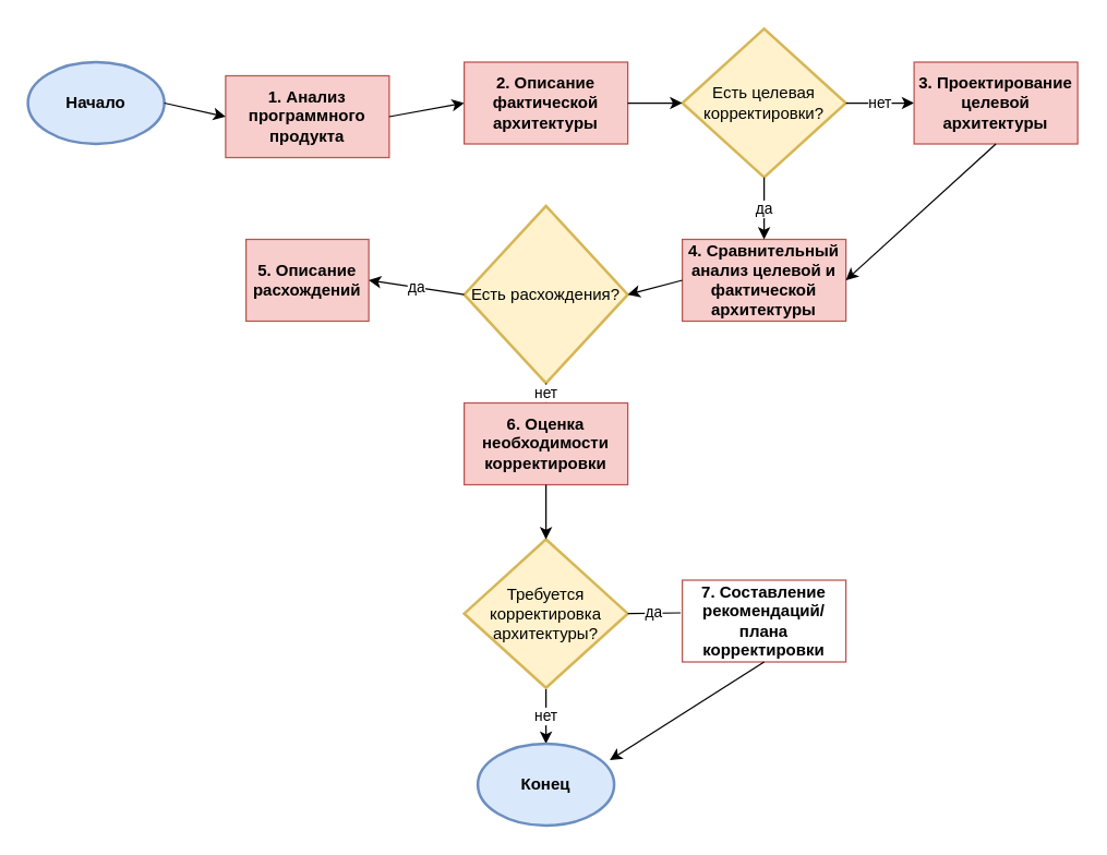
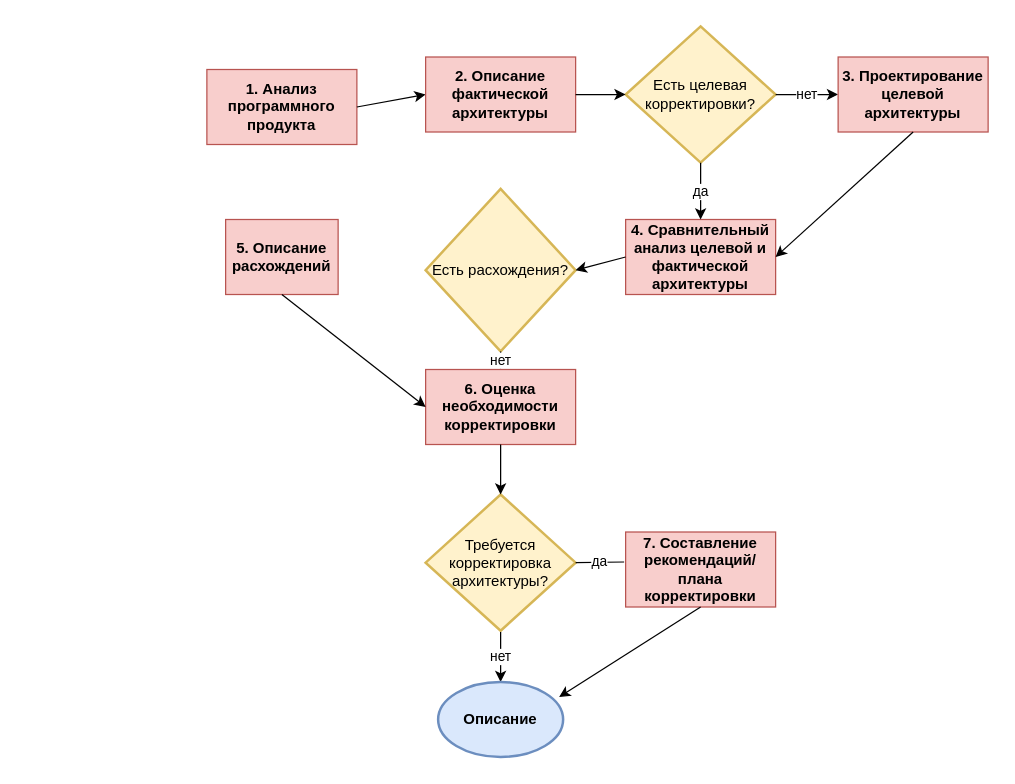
  <mxCell id="0" />
  <mxCell id="1" parent="0" />
- <mxCell id="2" value="&lt;b&gt;Начало&lt;/b&gt;" style="strokeWidth=2;html=1;shape=mxgraph.flowchart.start_1;whiteSpace=wrap;fillColor=#dae8fc;strokeColor=#6c8ebf;" vertex="1" parent="1"><mxGeometry x="20" y="45" width="100" height="60" as="geometry" /></mxCell>
  <mxCell id="3" value="&lt;b&gt;1. Анализ программного продукта&lt;/b&gt;" style="rounded=0;whiteSpace=wrap;html=1;fillColor=#f8cecc;strokeColor=#b85450;" vertex="1" parent="1"><mxGeometry x="165" y="55" width="120" height="60" as="geometry" /></mxCell>
- <mxCell id="4" value="" style="endArrow=classic;html=1;rounded=0;exitX=1;exitY=0.5;exitDx=0;exitDy=0;exitPerimeter=0;entryX=0;entryY=0.5;entryDx=0;entryDy=0;" edge="1" parent="1" source="2" target="3"><mxGeometry width="50" height="50" relative="1" as="geometry"><mxPoint x="140" y="105" as="sourcePoint" /><mxPoint x="190" y="55" as="targetPoint" /></mxGeometry></mxCell>
  <mxCell id="5" value="" style="endArrow=classic;html=1;rounded=0;exitX=1;exitY=0.5;exitDx=0;exitDy=0;" edge="1" parent="1" source="3"><mxGeometry width="50" height="50" relative="1" as="geometry"><mxPoint x="380" y="115" as="sourcePoint" /><mxPoint x="340" y="75" as="targetPoint" /></mxGeometry></mxCell>
  <mxCell id="6" value="&lt;b&gt;2. Описание фактической архитектуры&lt;/b&gt;" style="rounded=0;whiteSpace=wrap;html=1;fillColor=#f8cecc;strokeColor=#b85450;" vertex="1" parent="1"><mxGeometry x="340" y="45" width="120" height="60" as="geometry" /></mxCell>
  <mxCell id="7" value="Есть целевая корректировки?" style="strokeWidth=2;html=1;shape=mxgraph.flowchart.decision;whiteSpace=wrap;fillColor=#fff2cc;strokeColor=#d6b656;" vertex="1" parent="1"><mxGeometry x="500" y="20.5" width="120" height="109" as="geometry" /></mxCell>
  <mxCell id="8" value="" style="endArrow=classic;html=1;rounded=0;exitX=1;exitY=0.5;exitDx=0;exitDy=0;entryX=0;entryY=0.5;entryDx=0;entryDy=0;entryPerimeter=0;" edge="1" parent="1" source="6" target="7"><mxGeometry width="50" height="50" relative="1" as="geometry"><mxPoint x="480" y="185" as="sourcePoint" /><mxPoint x="530" y="135" as="targetPoint" /></mxGeometry></mxCell>
  <mxCell id="9" value="нет" style="endArrow=classic;html=1;rounded=0;exitX=1;exitY=0.5;exitDx=0;exitDy=0;exitPerimeter=0;" edge="1" parent="1" source="7"><mxGeometry width="50" height="50" relative="1" as="geometry"><mxPoint x="660" y="75" as="sourcePoint" /><mxPoint x="670" y="75" as="targetPoint" /></mxGeometry></mxCell>
  <mxCell id="10" value="&lt;b&gt;3. Проектирование целевой архитектуры&lt;/b&gt;" style="rounded=0;whiteSpace=wrap;html=1;fillColor=#f8cecc;strokeColor=#b85450;" vertex="1" parent="1"><mxGeometry x="670" y="45" width="120" height="60" as="geometry" /></mxCell>
  <mxCell id="11" value="&lt;b&gt;4. Сравнительный анализ целевой и фактической архитектуры&lt;/b&gt;" style="rounded=0;whiteSpace=wrap;html=1;fillColor=#f8cecc;strokeColor=#b85450;" vertex="1" parent="1"><mxGeometry x="500" y="175" width="120" height="60" as="geometry" /></mxCell>
  <mxCell id="12" value="да" style="endArrow=classic;html=1;rounded=0;exitX=0.5;exitY=1;exitDx=0;exitDy=0;exitPerimeter=0;entryX=0.5;entryY=0;entryDx=0;entryDy=0;" edge="1" parent="1" source="7" target="11"><mxGeometry width="50" height="50" relative="1" as="geometry"><mxPoint x="570" y="185" as="sourcePoint" /><mxPoint x="620" y="135" as="targetPoint" /></mxGeometry></mxCell>
  <mxCell id="13" value="Есть расхождения?" style="strokeWidth=2;html=1;shape=mxgraph.flowchart.decision;whiteSpace=wrap;fillColor=#fff2cc;strokeColor=#d6b656;" vertex="1" parent="1"><mxGeometry x="340" y="150.5" width="120" height="130" as="geometry" /></mxCell>
  <mxCell id="14" value="" style="endArrow=classic;html=1;rounded=0;exitX=0;exitY=0.5;exitDx=0;exitDy=0;entryX=1;entryY=0.5;entryDx=0;entryDy=0;entryPerimeter=0;" edge="1" parent="1" source="11" target="13"><mxGeometry width="50" height="50" relative="1" as="geometry"><mxPoint x="410" y="325" as="sourcePoint" /><mxPoint x="460" y="275" as="targetPoint" /></mxGeometry></mxCell>
  <mxCell id="15" value="нет" style="endArrow=classic;html=1;rounded=0;exitX=0.5;exitY=1;exitDx=0;exitDy=0;exitPerimeter=0;" edge="1" parent="1" source="13"><mxGeometry width="50" height="50" relative="1" as="geometry"><mxPoint x="340" y="435" as="sourcePoint" /><mxPoint x="400" y="295" as="targetPoint" /></mxGeometry></mxCell>
  <mxCell id="16" value="&lt;b&gt;5. Описание расхождений&lt;/b&gt;" style="rounded=0;whiteSpace=wrap;html=1;fillColor=#f8cecc;strokeColor=#b85450;" vertex="1" parent="1"><mxGeometry x="180" y="175" width="90" height="60" as="geometry" /></mxCell>
- <mxCell id="17" value="да" style="endArrow=classic;html=1;rounded=0;exitX=0;exitY=0.5;exitDx=0;exitDy=0;exitPerimeter=0;entryX=1;entryY=0.5;entryDx=0;entryDy=0;" edge="1" parent="1" source="13" target="16"><mxGeometry width="50" height="50" relative="1" as="geometry"><mxPoint x="220" y="345" as="sourcePoint" /><mxPoint x="270" y="295" as="targetPoint" /></mxGeometry></mxCell>
  <mxCell id="18" value="" style="endArrow=classic;html=1;rounded=0;exitX=0.5;exitY=1;exitDx=0;exitDy=0;entryX=1;entryY=0.5;entryDx=0;entryDy=0;" edge="1" parent="1" source="10" target="11"><mxGeometry width="50" height="50" relative="1" as="geometry"><mxPoint x="680" y="225" as="sourcePoint" /><mxPoint x="730" y="175" as="targetPoint" /></mxGeometry></mxCell>
  <mxCell id="19" value="Требуется корректировка архитектуры?" style="strokeWidth=2;html=1;shape=mxgraph.flowchart.decision;whiteSpace=wrap;fillColor=#fff2cc;strokeColor=#d6b656;" vertex="1" parent="1"><mxGeometry x="340" y="395" width="120" height="109" as="geometry" /></mxCell>
- <mxCell id="20" value="&lt;b&gt;7. Составление рекомендаций/плана корректировки&lt;/b&gt;" style="rounded=0;whiteSpace=wrap;html=1;fillColor=#ffffff;strokeColor=#b85450;" vertex="1" parent="1"><mxGeometry x="500" y="425" width="120" height="60" as="geometry" /></mxCell>
+ <mxCell id="20" value="&lt;b&gt;7. Составление рекомендаций/плана корректировки&lt;/b&gt;" style="rounded=0;whiteSpace=wrap;html=1;fillColor=#f8cecc;strokeColor=#b85450;" vertex="1" parent="1"><mxGeometry x="500" y="425" width="120" height="60" as="geometry" /></mxCell>
  <mxCell id="21" value="да" style="endArrow=none;html=1;rounded=0;exitX=1;exitY=0.5;exitDx=0;exitDy=0;exitPerimeter=0;entryX=-0.01;entryY=0.4;entryDx=0;entryDy=0;entryPerimeter=0;" edge="1" parent="1" source="19" target="20"><mxGeometry width="50" height="50" relative="1" as="geometry"><mxPoint x="440" y="535" as="sourcePoint" /><mxPoint x="490" y="485" as="targetPoint" /></mxGeometry></mxCell>
  <mxCell id="22" value="нет" style="endArrow=classic;html=1;rounded=0;" edge="1" parent="1"><mxGeometry width="50" height="50" relative="1" as="geometry"><mxPoint x="400" y="505" as="sourcePoint" /><mxPoint x="400" y="545" as="targetPoint" /></mxGeometry></mxCell>
- <mxCell id="23" value="&lt;b&gt;Конец&lt;/b&gt;" style="strokeWidth=2;html=1;shape=mxgraph.flowchart.start_1;whiteSpace=wrap;fillColor=#dae8fc;strokeColor=#6c8ebf;" vertex="1" parent="1"><mxGeometry x="350" y="545" width="100" height="60" as="geometry" /></mxCell>
+ <mxCell id="23" value="&lt;b&gt;Описание&lt;/b&gt;" style="strokeWidth=2;html=1;shape=mxgraph.flowchart.start_1;whiteSpace=wrap;fillColor=#dae8fc;strokeColor=#6c8ebf;" vertex="1" parent="1"><mxGeometry x="350" y="545" width="100" height="60" as="geometry" /></mxCell>
  <mxCell id="24" value="" style="endArrow=classic;html=1;rounded=0;exitX=0.5;exitY=1;exitDx=0;exitDy=0;entryX=0.968;entryY=0.2;entryDx=0;entryDy=0;entryPerimeter=0;" edge="1" parent="1" source="20" target="23"><mxGeometry width="50" height="50" relative="1" as="geometry"><mxPoint x="510" y="615" as="sourcePoint" /><mxPoint x="560" y="565" as="targetPoint" /></mxGeometry></mxCell>
  <mxCell id="25" value="&lt;b&gt;6. Оценка необходимости корректировки&lt;/b&gt;" style="rounded=0;whiteSpace=wrap;html=1;fillColor=#f8cecc;strokeColor=#b85450;" vertex="1" parent="1"><mxGeometry x="340" y="295" width="120" height="60" as="geometry" /></mxCell>
  <mxCell id="26" value="" style="endArrow=classic;html=1;rounded=0;exitX=0.5;exitY=1;exitDx=0;exitDy=0;entryX=0.5;entryY=0;entryDx=0;entryDy=0;entryPerimeter=0;" edge="1" parent="1" source="25" target="19"><mxGeometry width="50" height="50" relative="1" as="geometry"><mxPoint x="310" y="435" as="sourcePoint" /><mxPoint x="360" y="385" as="targetPoint" /></mxGeometry></mxCell>
+ <mxCell id="27" value="" style="endArrow=classic;html=1;rounded=0;exitX=0.5;exitY=1;exitDx=0;exitDy=0;entryX=0;entryY=0.5;entryDx=0;entryDy=0;" edge="1" parent="1" source="16" target="25"><mxGeometry width="50" height="50" relative="1" as="geometry"><mxPoint x="210" y="375" as="sourcePoint" /><mxPoint x="260" y="325" as="targetPoint" /></mxGeometry></mxCell>
